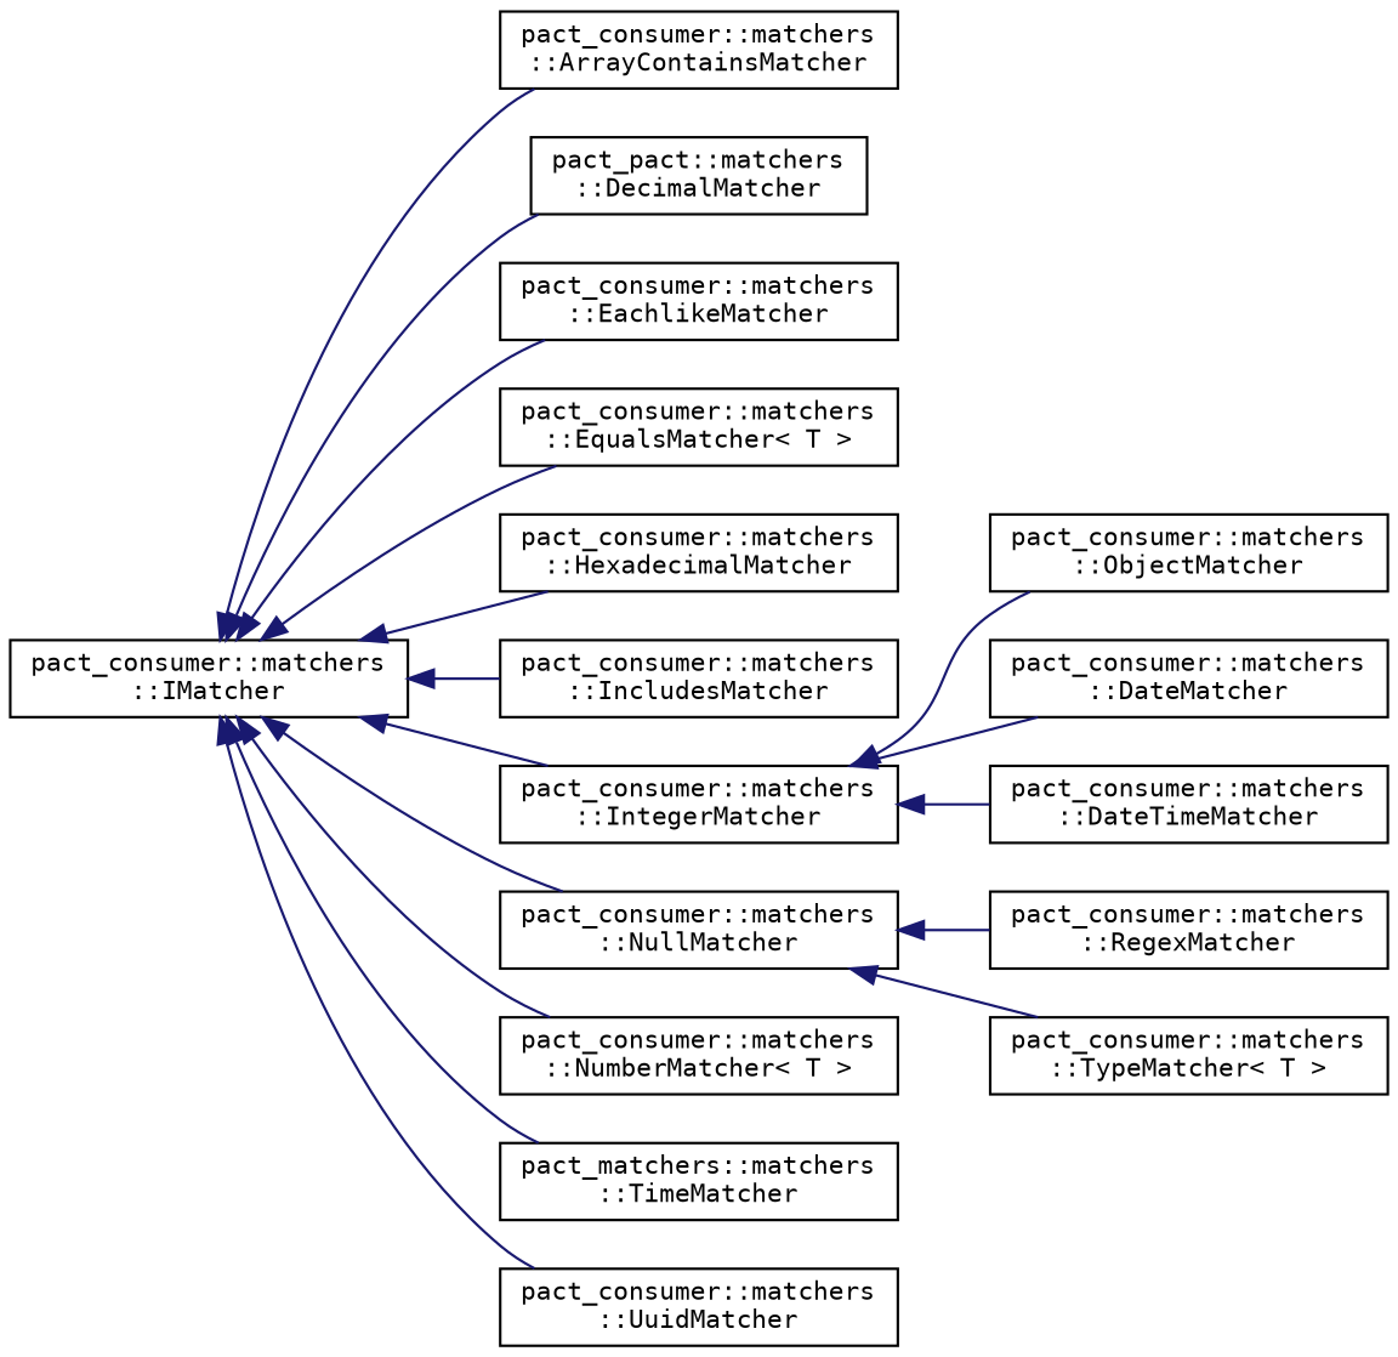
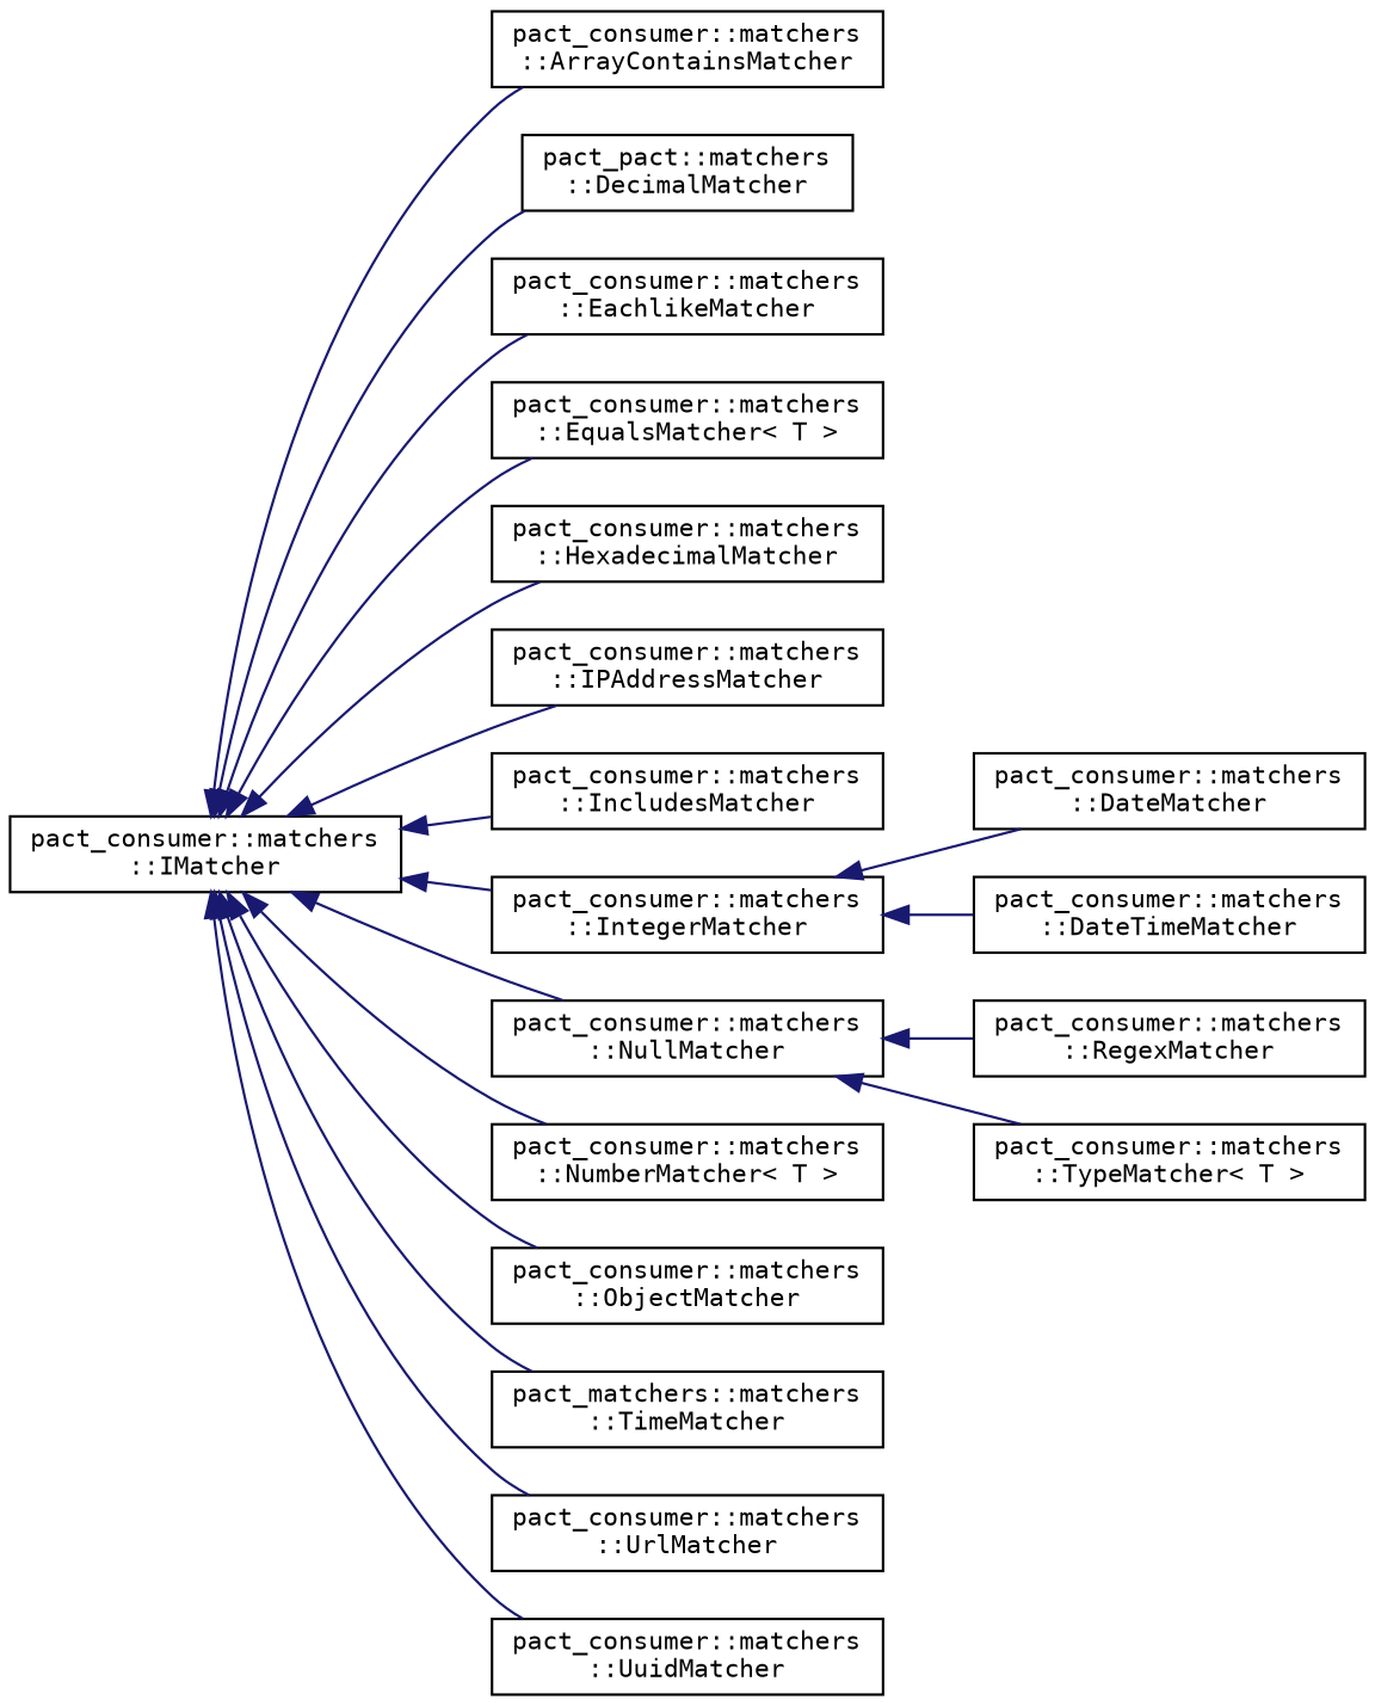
  digraph {
    fontname="DejaVu Sans Mono"
    rankdir=LR
    node [color=black fillcolor=white fontname="DejaVu Sans Mono" fontsize=10 shape=record style=filled]
    edge [color=midnightblue dir=back fontname="DejaVu Sans Mono" fontsize=10 labelfontname=Helvetica labelfontsize=10 style=solid]
    n1 [height=0.2 label="pact_consumer::matchers\l::IMatcher" width=0.4]
    n2 [height=0.2 label="pact_consumer::matchers\l::ArrayContainsMatcher" width=0.4]
    n3 [height=0.2 label="pact_pact::matchers\l::DecimalMatcher" width=0.4]
    n4 [height=0.2 label="pact_consumer::matchers\l::EachlikeMatcher" width=0.4]
    n5 [height=0.2 label="pact_consumer::matchers\l::EqualsMatcher\< T \>" width=0.4]
    n6 [height=0.2 label="pact_consumer::matchers\l::HexadecimalMatcher" width=0.4]
+   n7 [height=0.2 label="pact_consumer::matchers\l::IPAddressMatcher" width=0.4]
    n8 [height=0.2 label="pact_consumer::matchers\l::IncludesMatcher" width=0.4]
    n9 [height=0.2 label="pact_consumer::matchers\l::IntegerMatcher" width=0.4]
    n10 [height=0.2 label="pact_consumer::matchers\l::NullMatcher" width=0.4]
    n11 [height=0.2 label="pact_consumer::matchers\l::NumberMatcher\< T \>" width=0.4]
    n12 [height=0.2 label="pact_consumer::matchers\l::ObjectMatcher" width=0.4]
    n13 [height=0.2 label="pact_matchers::matchers\l::TimeMatcher" width=0.4]
+   n14 [height=0.2 label="pact_consumer::matchers\l::UrlMatcher" width=0.4]
    n15 [height=0.2 label="pact_consumer::matchers\l::UuidMatcher" width=0.4]
    n16 [height=0.2 label="pact_consumer::matchers\l::DateMatcher" width=0.4]
    n17 [height=0.2 label="pact_consumer::matchers\l::DateTimeMatcher" width=0.4]
    n18 [height=0.2 label="pact_consumer::matchers\l::RegexMatcher" width=0.4]
    n19 [height=0.2 label="pact_consumer::matchers\l::TypeMatcher\< T \>" width=0.4]
    n1 -> n2
    n1 -> n3
    n1 -> n4
    n1 -> n5
    n1 -> n6
+   n1 -> n7
    n1 -> n8
    n1 -> n9
    n1 -> n10
    n1 -> n11
-   n9 -> n12
+   n1 -> n12
    n1 -> n13
+   n1 -> n14
    n1 -> n15
    n9 -> n16
    n9 -> n17
    n10 -> n18
    n10 -> n19
  }
